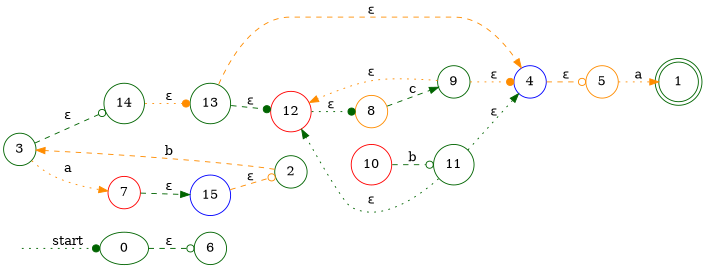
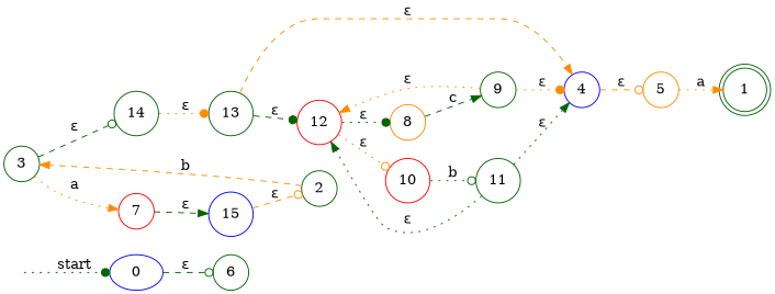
  digraph {
    rankdir=LR
    node [shape=circle color=darkgreen]
    edge [arrowhead=normal color=darkgreen style=dotted]
    __start [shape=point style=invis color=""]
-   0 [shape=""]
+   0 [color=blue shape=""]
    6
    1 [shape=doublecircle]
    2
    3
    14
    7 [color=red]
    13
    4 [color=blue]
    5 [color=darkorange]
    9
    12 [color=red]
    8 [color=darkorange]
    10 [color=red]
    11
    15 [color=blue]
    __start -> 0 [arrowhead=dot label=start]
    0 -> 6 [arrowhead=odot label="&epsilon;" style=dashed]
    2 -> 3 [color=darkorange label=b style=dashed]
    3 -> 14 [arrowhead=odot label="&epsilon;" style=dashed]
    3 -> 7 [color=darkorange label=a]
    14 -> 13 [arrowhead=dot color=darkorange label="&epsilon;"]
    7 -> 15 [label="&epsilon;" style=dashed]
    13 -> 4 [color=darkorange label="&epsilon;" style=dashed]
    13 -> 12 [arrowhead=dot label="&epsilon;" style=dashed]
    4 -> 5 [arrowhead=odot color=darkorange label="&epsilon;" style=dashed]
    5 -> 1 [color=darkorange label=a]
    9 -> 4 [arrowhead=dot color=darkorange label="&epsilon;"]
    9 -> 12 [color=darkorange label="&epsilon;"]
    12 -> 8 [arrowhead=dot label="&epsilon;"]
+   12 -> 10 [arrowhead=odot color=darkorange label="&epsilon;"]
    8 -> 9 [label=c style=dashed]
-   10 -> 11 [arrowhead=odot label=b style=dashed]
+   10 -> 11 [arrowhead=odot label=b]
    11 -> 4 [label="&epsilon;"]
    11 -> 12 [label="&epsilon;"]
    15 -> 2 [arrowhead=odot color=darkorange label="&epsilon;" style=dashed]
  }
